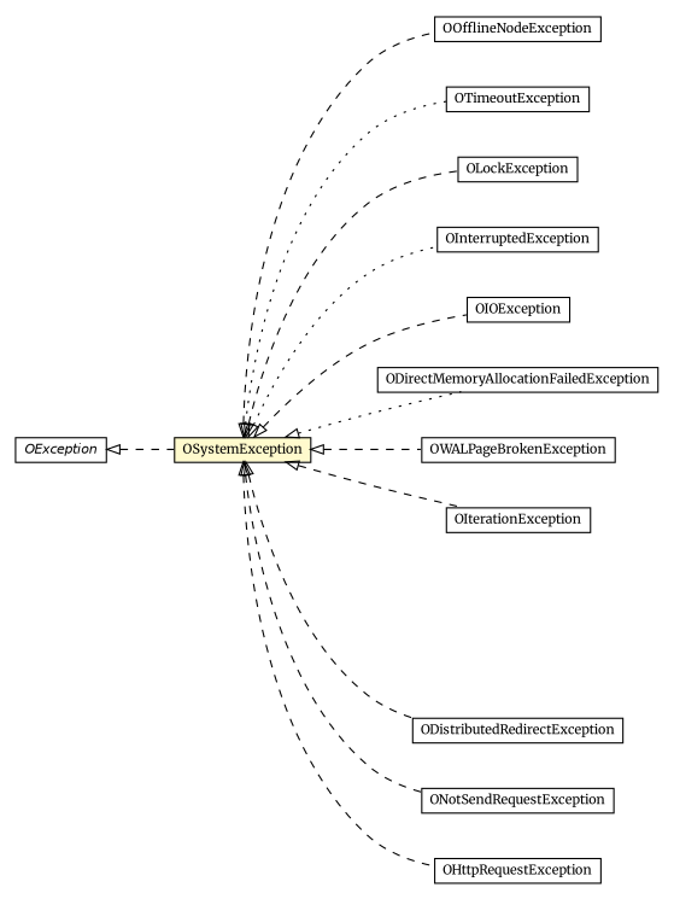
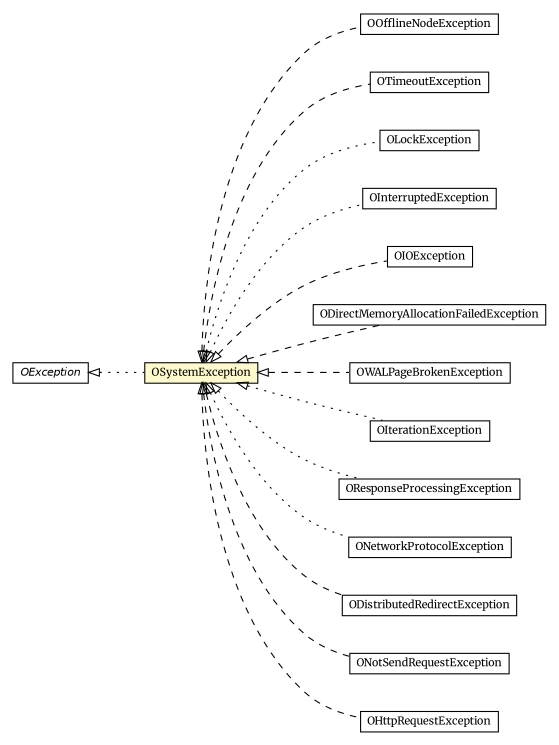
  digraph {
    fontname=Merriweather
    nodesep=0.25
    rankdir=LR
    ranksep=0.5
    node [fontcolor=black fontname=Merriweather fontsize=10.0 shape=plaintext]
    edge [arrowtail=empty dir=back fontname=Merriweather fontsize=10 headport=p labelfontname=Helvetica labelfontsize=10 style=dashed tailport=p]
    n1 [label=<<table title="com.orientechnologies.common.concur.OOfflineNodeException" border="0" cellborder="1" cellspacing="0" cellpadding="2" port="p" href="../concur/OOfflineNodeException.html"> 		<tr><td><table border="0" cellspacing="0" cellpadding="1"> <tr><td align="center" balign="center"> OOfflineNodeException </td></tr> 		</table></td></tr> 		</table>>]
    n2 [label=<<table title="com.orientechnologies.common.concur.OTimeoutException" border="0" cellborder="1" cellspacing="0" cellpadding="2" port="p" href="../concur/OTimeoutException.html"> 		<tr><td><table border="0" cellspacing="0" cellpadding="1"> <tr><td align="center" balign="center"> OTimeoutException </td></tr> 		</table></td></tr> 		</table>>]
    n3 [label=<<table title="com.orientechnologies.common.concur.lock.OLockException" border="0" cellborder="1" cellspacing="0" cellpadding="2" port="p" href="../concur/lock/OLockException.html"> 		<tr><td><table border="0" cellspacing="0" cellpadding="1"> <tr><td align="center" balign="center"> OLockException </td></tr> 		</table></td></tr> 		</table>>]
    n4 [label=<<table title="com.orientechnologies.common.concur.lock.OInterruptedException" border="0" cellborder="1" cellspacing="0" cellpadding="2" port="p" href="../concur/lock/OInterruptedException.html"> 		<tr><td><table border="0" cellspacing="0" cellpadding="1"> <tr><td align="center" balign="center"> OInterruptedException </td></tr> 		</table></td></tr> 		</table>>]
    n5 [label=<<table title="com.orientechnologies.common.io.OIOException" border="0" cellborder="1" cellspacing="0" cellpadding="2" port="p" href="../io/OIOException.html"> 		<tr><td><table border="0" cellspacing="0" cellpadding="1"> <tr><td align="center" balign="center"> OIOException </td></tr> 		</table></td></tr> 		</table>>]
    n6 [label=<<table title="com.orientechnologies.common.exception.ODirectMemoryAllocationFailedException" border="0" cellborder="1" cellspacing="0" cellpadding="2" port="p" href="./ODirectMemoryAllocationFailedException.html"> 		<tr><td><table border="0" cellspacing="0" cellpadding="1"> <tr><td align="center" balign="center"> ODirectMemoryAllocationFailedException </td></tr> 		</table></td></tr> 		</table>>]
    n7 [label=<<table title="com.orientechnologies.common.exception.OException" border="0" cellborder="1" cellspacing="0" cellpadding="2" port="p" href="./OException.html"> 		<tr><td><table border="0" cellspacing="0" cellpadding="1"> <tr><td align="center" balign="center"><font face="Helvetica-Oblique"> OException </font></td></tr> 		</table></td></tr> 		</table>>]
    n8 [label=<<table title="com.orientechnologies.common.exception.OSystemException" border="0" cellborder="1" cellspacing="0" cellpadding="2" port="p" bgcolor="lemonChiffon" href="./OSystemException.html"> 		<tr><td><table border="0" cellspacing="0" cellpadding="1"> <tr><td align="center" balign="center"> OSystemException </td></tr> 		</table></td></tr> 		</table>>]
    n9 [label=<<table title="com.orientechnologies.orient.core.storage.impl.local.paginated.wal.OWALPageBrokenException" border="0" cellborder="1" cellspacing="0" cellpadding="2" port="p" href="../../orient/core/storage/impl/local/paginated/wal/OWALPageBrokenException.html"> 		<tr><td><table border="0" cellspacing="0" cellpadding="1"> <tr><td align="center" balign="center"> OWALPageBrokenException </td></tr> 		</table></td></tr> 		</table>>]
    n10 [label=<<table title="com.orientechnologies.orient.core.iterator.OIterationException" border="0" cellborder="1" cellspacing="0" cellpadding="2" port="p" href="../../orient/core/iterator/OIterationException.html"> 		<tr><td><table border="0" cellspacing="0" cellpadding="1"> <tr><td align="center" balign="center"> OIterationException </td></tr> 		</table></td></tr> 		</table>>]
+   n11 [label=<<table title="com.orientechnologies.orient.enterprise.channel.binary.OResponseProcessingException" border="0" cellborder="1" cellspacing="0" cellpadding="2" port="p" href="../../orient/enterprise/channel/binary/OResponseProcessingException.html"> 		<tr><td><table border="0" cellspacing="0" cellpadding="1"> <tr><td align="center" balign="center"> OResponseProcessingException </td></tr> 		</table></td></tr> 		</table>>]
+   n12 [label=<<table title="com.orientechnologies.orient.enterprise.channel.binary.ONetworkProtocolException" border="0" cellborder="1" cellspacing="0" cellpadding="2" port="p" href="../../orient/enterprise/channel/binary/ONetworkProtocolException.html"> 		<tr><td><table border="0" cellspacing="0" cellpadding="1"> <tr><td align="center" balign="center"> ONetworkProtocolException </td></tr> 		</table></td></tr> 		</table>>]
    n13 [label=<<table title="com.orientechnologies.orient.enterprise.channel.binary.ODistributedRedirectException" border="0" cellborder="1" cellspacing="0" cellpadding="2" port="p" href="../../orient/enterprise/channel/binary/ODistributedRedirectException.html"> 		<tr><td><table border="0" cellspacing="0" cellpadding="1"> <tr><td align="center" balign="center"> ODistributedRedirectException </td></tr> 		</table></td></tr> 		</table>>]
    n14 [label=<<table title="com.orientechnologies.orient.client.ONotSendRequestException" border="0" cellborder="1" cellspacing="0" cellpadding="2" port="p" href="../../orient/client/ONotSendRequestException.html"> 		<tr><td><table border="0" cellspacing="0" cellpadding="1"> <tr><td align="center" balign="center"> ONotSendRequestException </td></tr> 		</table></td></tr> 		</table>>]
    n15 [label=<<table title="com.orientechnologies.orient.server.network.protocol.http.OHttpRequestException" border="0" cellborder="1" cellspacing="0" cellpadding="2" port="p" href="../../orient/server/network/protocol/http/OHttpRequestException.html"> 		<tr><td><table border="0" cellspacing="0" cellpadding="1"> <tr><td align="center" balign="center"> OHttpRequestException </td></tr> 		</table></td></tr> 		</table>>]
-   n7 -> n8
+   n7 -> n8 [style=dotted]
    n8 -> n1
-   n8 -> n2 [style=dotted]
-   n8 -> n3
+   n8 -> n2
+   n8 -> n3 [style=dotted]
    n8 -> n4 [style=dotted]
    n8 -> n5
-   n8 -> n6 [style=dotted]
+   n8 -> n6
    n8 -> n9
-   n8 -> n10
+   n8 -> n10 [style=dotted]
+   n8 -> n11 [style=dotted]
+   n8 -> n12 [style=dotted]
    n8 -> n13
    n8 -> n14
    n8 -> n15
  }
